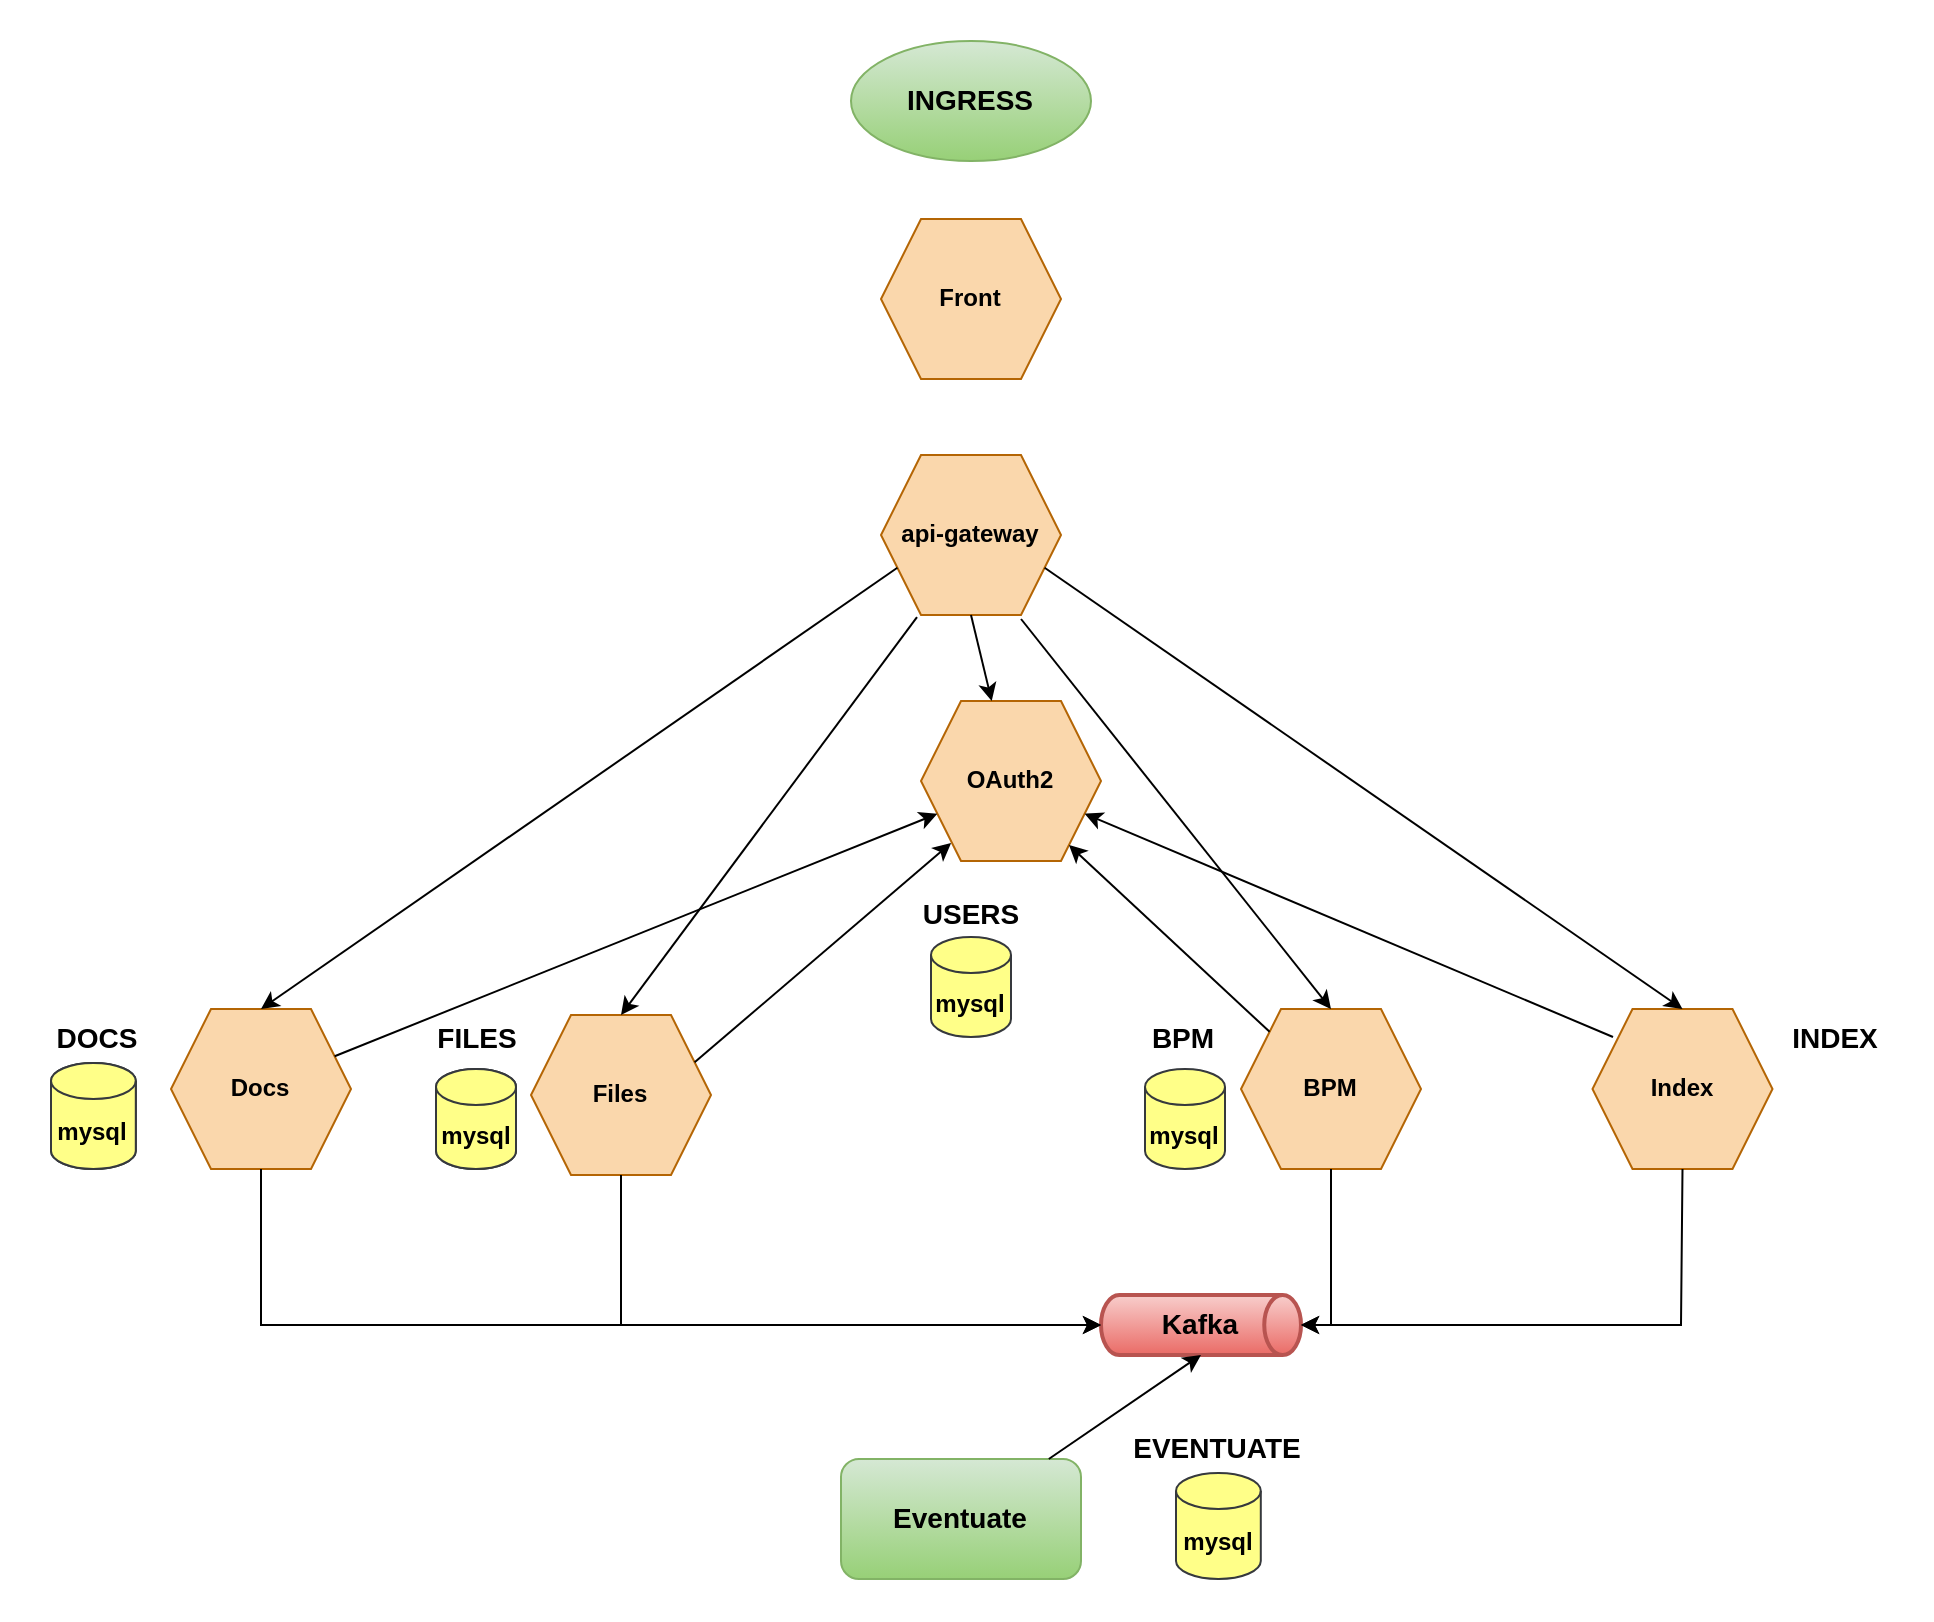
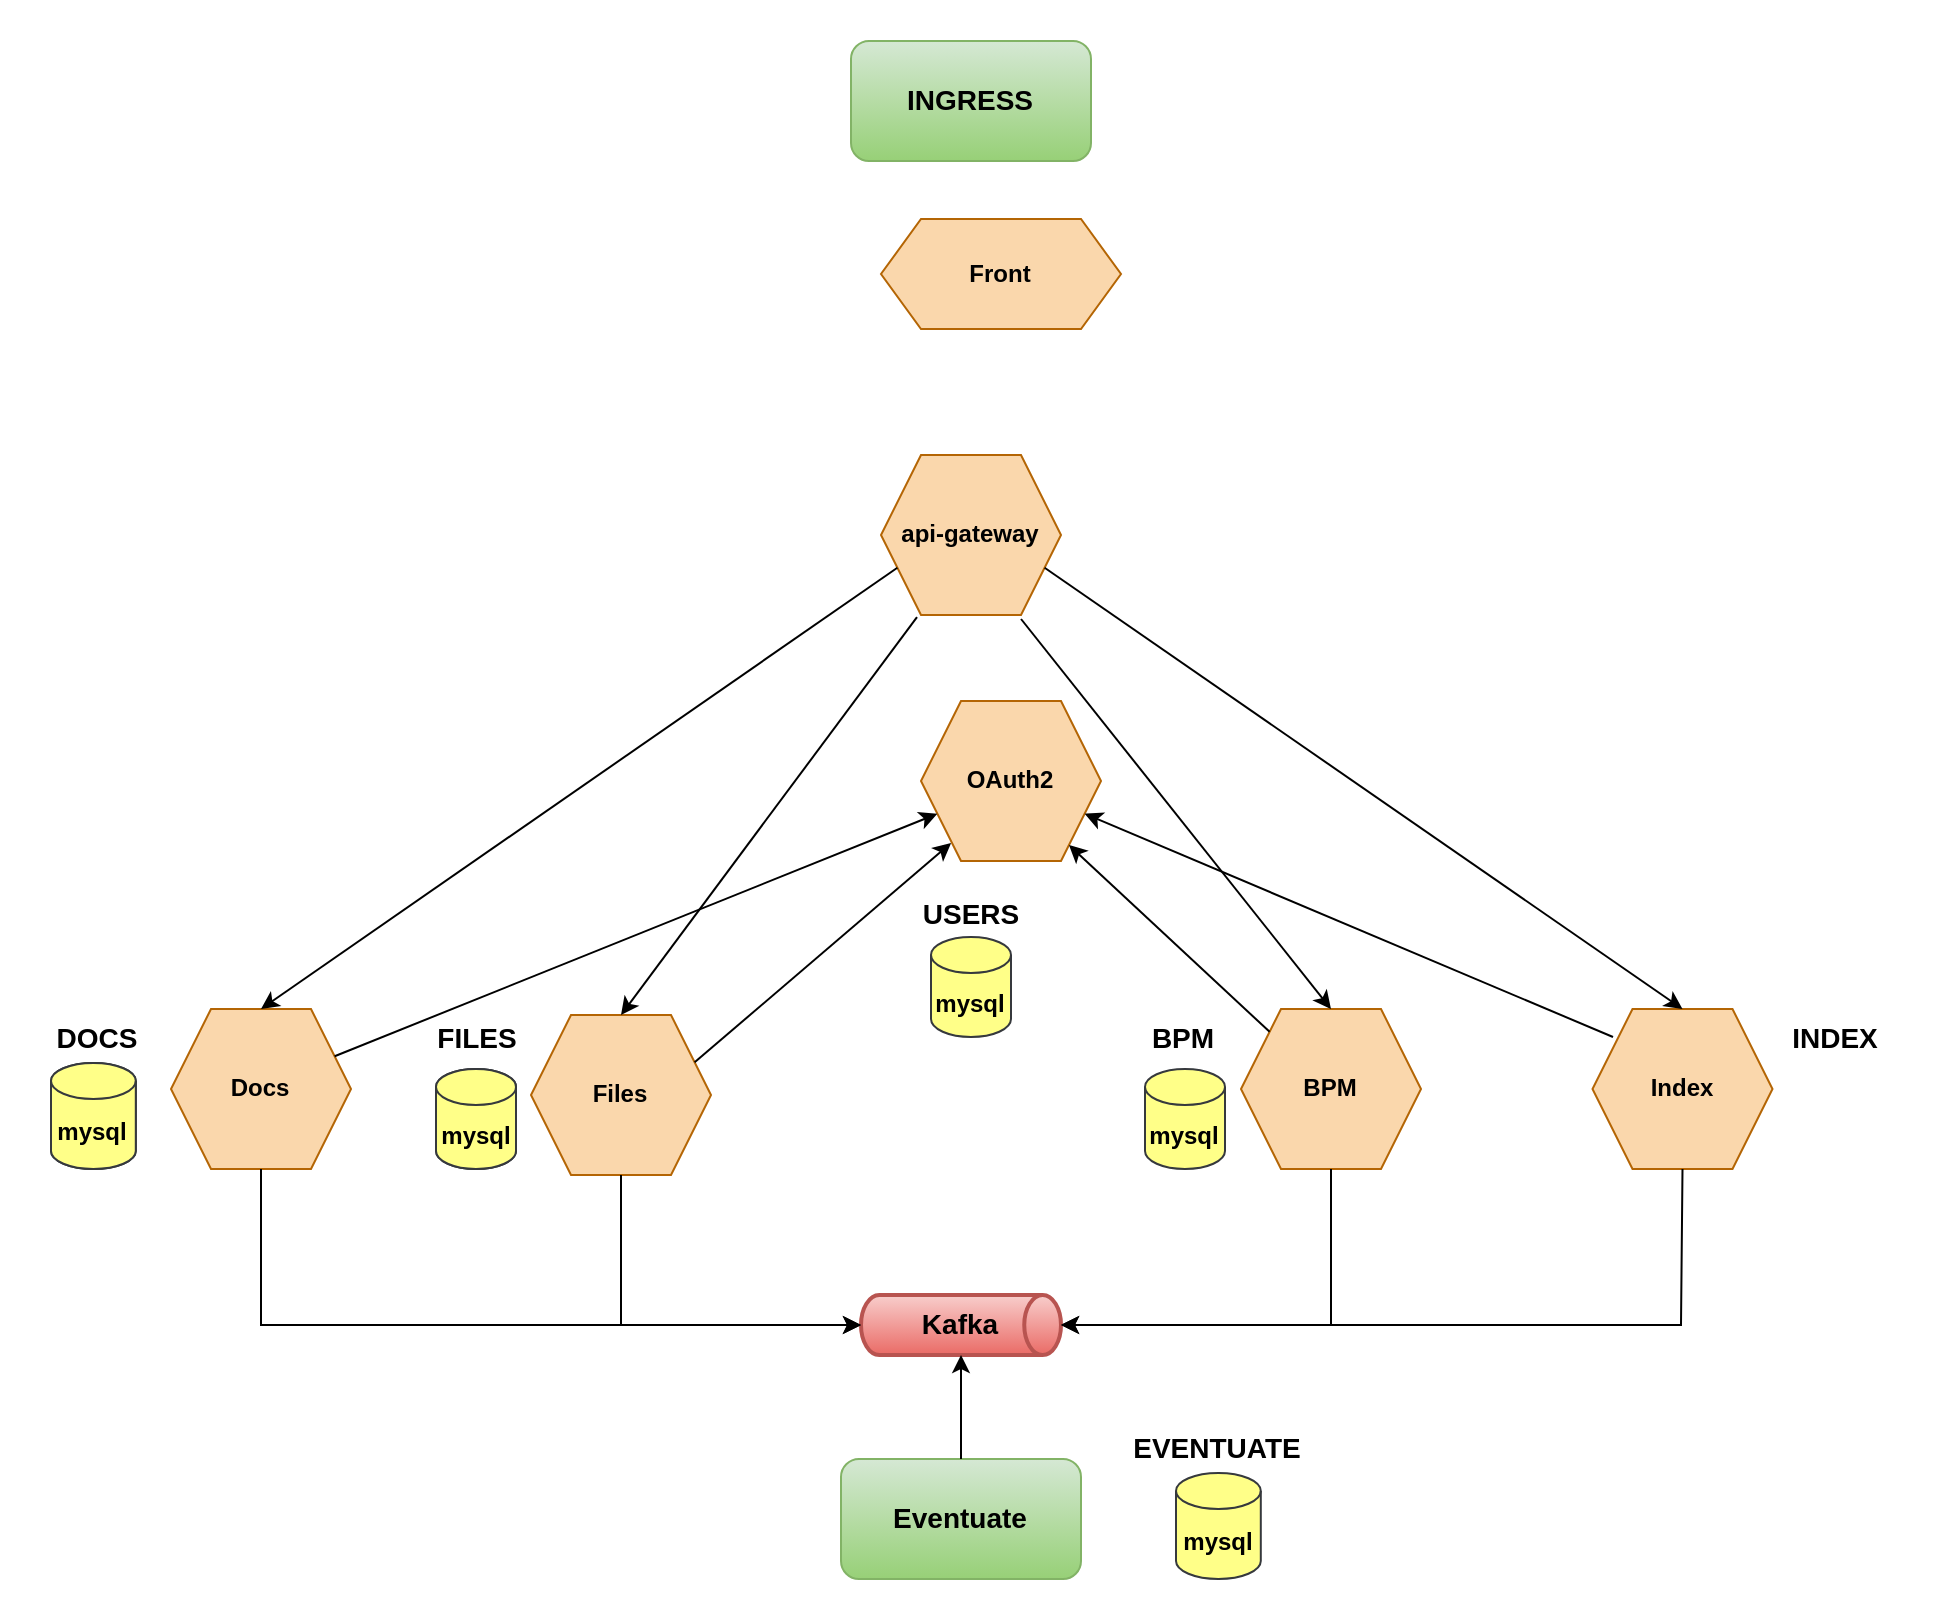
  <mxCell id="0" />
  <mxCell id="1" parent="0" />
  <mxCell id="2" value="api-gateway" style="shape=hexagon;perimeter=hexagonPerimeter2;whiteSpace=wrap;html=1;fixedSize=1;fillColor=#fad7ac;strokeColor=#b46504;fontStyle=1" vertex="1" parent="1"><mxGeometry x="440" y="227" width="90" height="80" as="geometry" /></mxCell>
- <mxCell id="3" value="INGRESS" style="ellipse;whiteSpace=wrap;html=1;fontSize=14;fillColor=#d5e8d4;strokeColor=#82b366;gradientColor=#97d077;fontStyle=1;" vertex="1" parent="1"><mxGeometry x="425" y="20" width="120" height="60" as="geometry" /></mxCell>
- <mxCell id="4" value="Front" style="shape=hexagon;perimeter=hexagonPerimeter2;whiteSpace=wrap;html=1;fixedSize=1;fillColor=#fad7ac;strokeColor=#b46504;fontStyle=1" vertex="1" parent="1"><mxGeometry x="440" y="109" width="90" height="80" as="geometry" /></mxCell>
+ <mxCell id="3" value="INGRESS" style="rounded=1;whiteSpace=wrap;html=1;fontSize=14;fillColor=#d5e8d4;strokeColor=#82b366;gradientColor=#97d077;fontStyle=1" vertex="1" parent="1"><mxGeometry x="425" y="20" width="120" height="60" as="geometry" /></mxCell>
+ <mxCell id="4" value="Front" style="shape=hexagon;perimeter=hexagonPerimeter2;whiteSpace=wrap;html=1;fixedSize=1;fillColor=#fad7ac;strokeColor=#b46504;fontStyle=1" vertex="1" parent="1"><mxGeometry x="440" y="109" width="120" height="55" as="geometry" /></mxCell>
  <mxCell id="5" value="OAuth2" style="shape=hexagon;perimeter=hexagonPerimeter2;whiteSpace=wrap;html=1;fixedSize=1;fillColor=#fad7ac;strokeColor=#b46504;fontStyle=1" vertex="1" parent="1"><mxGeometry x="460" y="350" width="90" height="80" as="geometry" /></mxCell>
  <mxCell id="6" value="Files" style="shape=hexagon;perimeter=hexagonPerimeter2;whiteSpace=wrap;html=1;fixedSize=1;fillColor=#fad7ac;strokeColor=#b46504;fontStyle=1" vertex="1" parent="1"><mxGeometry x="265" y="507" width="90" height="80" as="geometry" /></mxCell>
  <mxCell id="7" value="BPM" style="shape=hexagon;perimeter=hexagonPerimeter2;whiteSpace=wrap;html=1;fixedSize=1;fillColor=#fad7ac;strokeColor=#b46504;fontStyle=1" vertex="1" parent="1"><mxGeometry x="620" y="504" width="90" height="80" as="geometry" /></mxCell>
  <mxCell id="8" value="Docs" style="shape=hexagon;perimeter=hexagonPerimeter2;whiteSpace=wrap;html=1;fixedSize=1;fillColor=#fad7ac;strokeColor=#b46504;fontStyle=1" vertex="1" parent="1"><mxGeometry x="85" y="504" width="90" height="80" as="geometry" /></mxCell>
  <mxCell id="9" value="Index" style="shape=hexagon;perimeter=hexagonPerimeter2;whiteSpace=wrap;html=1;fixedSize=1;fillColor=#fad7ac;strokeColor=#b46504;fontStyle=1" vertex="1" parent="1"><mxGeometry x="795.75" y="504" width="90" height="80" as="geometry" /></mxCell>
  <mxCell id="10" value="Eventuate" style="rounded=1;whiteSpace=wrap;html=1;fontSize=14;fillColor=#d5e8d4;gradientColor=#97d077;strokeColor=#82b366;fontStyle=1" vertex="1" parent="1"><mxGeometry x="420" y="729" width="120" height="60" as="geometry" /></mxCell>
- <mxCell id="11" value="Kafka" style="strokeWidth=2;html=1;shape=mxgraph.flowchart.direct_data;whiteSpace=wrap;fontSize=14;fillColor=#f8cecc;gradientColor=#ea6b66;strokeColor=#b85450;fontStyle=1" vertex="1" parent="1"><mxGeometry x="550" y="647" width="100" height="30" as="geometry" /></mxCell>
+ <mxCell id="11" value="Kafka" style="strokeWidth=2;html=1;shape=mxgraph.flowchart.direct_data;whiteSpace=wrap;fontSize=14;fillColor=#f8cecc;gradientColor=#ea6b66;strokeColor=#b85450;fontStyle=1" vertex="1" parent="1"><mxGeometry x="430" y="647" width="100" height="30" as="geometry" /></mxCell>
  <mxCell id="12" value="&lt;font style=&quot;font-size: 12px;&quot;&gt;mysql&lt;/font&gt;" style="shape=cylinder3;whiteSpace=wrap;html=1;boundedLbl=1;backgroundOutline=1;size=9;fontSize=14;fillColor=#ffff88;strokeColor=#36393d;fontStyle=1" vertex="1" parent="1"><mxGeometry x="465" y="468" width="40" height="50" as="geometry" /></mxCell>
  <mxCell id="13" value="USERS" style="text;strokeColor=none;fillColor=none;html=1;fontSize=14;fontStyle=1;verticalAlign=middle;align=center;" vertex="1" parent="1"><mxGeometry x="451.25" y="442" width="67.5" height="30" as="geometry" /></mxCell>
  <mxCell id="14" value="FILES" style="text;strokeColor=none;fillColor=none;html=1;fontSize=14;fontStyle=1;verticalAlign=middle;align=center;" vertex="1" parent="1"><mxGeometry x="210" y="504" width="55" height="30" as="geometry" /></mxCell>
  <mxCell id="15" value="BPM" style="text;strokeColor=none;fillColor=none;html=1;fontSize=14;fontStyle=1;verticalAlign=middle;align=center;" vertex="1" parent="1"><mxGeometry x="563.5" y="504" width="55" height="30" as="geometry" /></mxCell>
  <mxCell id="16" value="DOCS" style="text;strokeColor=none;fillColor=none;html=1;fontSize=14;fontStyle=1;verticalAlign=middle;align=center;" vertex="1" parent="1"><mxGeometry x="20" y="504" width="55" height="30" as="geometry" /></mxCell>
  <mxCell id="17" value="&lt;font style=&quot;font-size: 12px;&quot;&gt;mysql&lt;/font&gt;" style="shape=cylinder3;whiteSpace=wrap;html=1;boundedLbl=1;backgroundOutline=1;size=9;fontSize=14;fillColor=#ffff88;strokeColor=#36393d;" vertex="1" parent="1"><mxGeometry x="217.5" y="534" width="40" height="50" as="geometry" /></mxCell>
  <mxCell id="18" value="&lt;font style=&quot;font-size: 12px;&quot;&gt;mysql&lt;/font&gt;" style="shape=cylinder3;whiteSpace=wrap;html=1;boundedLbl=1;backgroundOutline=1;size=9;fontSize=14;fillColor=#ffff88;strokeColor=#36393d;fontStyle=1" vertex="1" parent="1"><mxGeometry x="572" y="534" width="40" height="50" as="geometry" /></mxCell>
  <mxCell id="19" value="&lt;font style=&quot;font-size: 12px;&quot;&gt;mysql&lt;/font&gt;" style="shape=cylinder3;whiteSpace=wrap;html=1;boundedLbl=1;backgroundOutline=1;size=9;fontSize=14;fillColor=#ffff88;strokeColor=#36393d;" vertex="1" parent="1"><mxGeometry x="25" y="531" width="42.4" height="53" as="geometry" /></mxCell>
  <mxCell id="20" value="INDEX" style="text;strokeColor=none;fillColor=none;html=1;fontSize=14;fontStyle=1;verticalAlign=middle;align=center;" vertex="1" parent="1"><mxGeometry x="889.25" y="504" width="55" height="30" as="geometry" /></mxCell>
  <mxCell id="21" value="EVENTUATE" style="text;strokeColor=none;fillColor=none;html=1;fontSize=14;fontStyle=1;verticalAlign=middle;align=center;" vertex="1" parent="1"><mxGeometry x="580" y="709" width="55" height="30" as="geometry" /></mxCell>
  <mxCell id="22" value="&lt;font style=&quot;font-size: 12px;&quot;&gt;mysql&lt;/font&gt;" style="shape=cylinder3;whiteSpace=wrap;html=1;boundedLbl=1;backgroundOutline=1;size=9;fontSize=14;fillColor=#ffff88;strokeColor=#36393d;fontStyle=1" vertex="1" parent="1"><mxGeometry x="587.5" y="736" width="42.4" height="53" as="geometry" /></mxCell>
  <mxCell id="23" value="" style="endArrow=classic;html=1;rounded=0;fontSize=12;exitX=0;exitY=0.75;exitDx=0;exitDy=0;entryX=0.5;entryY=0;entryDx=0;entryDy=0;" edge="1" parent="1" source="2" target="8"><mxGeometry width="50" height="50" relative="1" as="geometry"><mxPoint x="450" y="479" as="sourcePoint" /><mxPoint x="500" y="429" as="targetPoint" /></mxGeometry></mxCell>
  <mxCell id="24" value="" style="endArrow=classic;html=1;rounded=0;fontSize=12;exitX=0.2;exitY=1.013;exitDx=0;exitDy=0;entryX=0.5;entryY=0;entryDx=0;entryDy=0;exitPerimeter=0;" edge="1" parent="1" source="2" target="6"><mxGeometry width="50" height="50" relative="1" as="geometry"><mxPoint x="458.182" y="297.364" as="sourcePoint" /><mxPoint x="85" y="486" as="targetPoint" /></mxGeometry></mxCell>
- <mxCell id="25" value="" style="endArrow=classic;html=1;rounded=0;fontSize=12;exitX=0.5;exitY=1;exitDx=0;exitDy=0;" edge="1" parent="1" source="2" target="5"><mxGeometry width="50" height="50" relative="1" as="geometry"><mxPoint x="468.182" y="307.364" as="sourcePoint" /><mxPoint x="95" y="496" as="targetPoint" /></mxGeometry></mxCell>
  <mxCell id="26" value="" style="endArrow=classic;html=1;rounded=0;fontSize=12;exitX=0.778;exitY=1.025;exitDx=0;exitDy=0;entryX=0.5;entryY=0;entryDx=0;entryDy=0;exitPerimeter=0;" edge="1" parent="1" source="2" target="7"><mxGeometry width="50" height="50" relative="1" as="geometry"><mxPoint x="478.182" y="317.364" as="sourcePoint" /><mxPoint x="105" y="506" as="targetPoint" /></mxGeometry></mxCell>
  <mxCell id="27" value="" style="endArrow=classic;html=1;rounded=0;fontSize=12;exitX=1;exitY=0.75;exitDx=0;exitDy=0;entryX=0.5;entryY=0;entryDx=0;entryDy=0;" edge="1" parent="1" source="2" target="9"><mxGeometry width="50" height="50" relative="1" as="geometry"><mxPoint x="488.182" y="327.364" as="sourcePoint" /><mxPoint x="115" y="516" as="targetPoint" /></mxGeometry></mxCell>
  <mxCell id="28" value="" style="edgeStyle=elbowEdgeStyle;elbow=horizontal;endArrow=classic;html=1;rounded=0;fontSize=12;exitX=0.5;exitY=1;exitDx=0;exitDy=0;entryX=0;entryY=0.5;entryDx=0;entryDy=0;entryPerimeter=0;" edge="1" parent="1" source="8" target="11"><mxGeometry width="50" height="50" relative="1" as="geometry"><mxPoint x="90" y="789" as="sourcePoint" /><mxPoint x="140" y="739" as="targetPoint" /><Array as="points"><mxPoint x="130" y="609" /></Array></mxGeometry></mxCell>
  <mxCell id="29" value="" style="edgeStyle=elbowEdgeStyle;elbow=horizontal;endArrow=classic;html=1;rounded=0;fontSize=12;entryX=0;entryY=0.5;entryDx=0;entryDy=0;entryPerimeter=0;exitX=0.5;exitY=1;exitDx=0;exitDy=0;" edge="1" parent="1" source="6" target="11"><mxGeometry width="50" height="50" relative="1" as="geometry"><mxPoint x="260" y="569" as="sourcePoint" /><mxPoint x="440" y="681" as="targetPoint" /><Array as="points"><mxPoint x="310" y="609" /></Array></mxGeometry></mxCell>
  <mxCell id="30" value="" style="edgeStyle=elbowEdgeStyle;elbow=horizontal;endArrow=classic;html=1;rounded=0;fontSize=12;exitX=0.5;exitY=1;exitDx=0;exitDy=0;entryX=1;entryY=0.5;entryDx=0;entryDy=0;entryPerimeter=0;" edge="1" parent="1" source="7" target="11"><mxGeometry width="50" height="50" relative="1" as="geometry"><mxPoint x="95" y="576" as="sourcePoint" /><mxPoint x="530" y="669" as="targetPoint" /><Array as="points"><mxPoint x="665" y="619" /></Array></mxGeometry></mxCell>
  <mxCell id="31" value="" style="edgeStyle=elbowEdgeStyle;elbow=horizontal;endArrow=classic;html=1;rounded=0;fontSize=12;exitX=0.5;exitY=1;exitDx=0;exitDy=0;entryX=1;entryY=0.5;entryDx=0;entryDy=0;entryPerimeter=0;" edge="1" parent="1" source="9" target="11"><mxGeometry width="50" height="50" relative="1" as="geometry"><mxPoint x="840.75" y="575" as="sourcePoint" /><mxPoint x="530" y="688" as="targetPoint" /><Array as="points"><mxPoint x="840" y="638" /></Array></mxGeometry></mxCell>
  <mxCell id="32" value="" style="endArrow=classic;html=1;rounded=0;fontSize=12;entryX=0.5;entryY=1;entryDx=0;entryDy=0;entryPerimeter=0;" edge="1" parent="1" source="10" target="11"><mxGeometry width="50" height="50" relative="1" as="geometry"><mxPoint x="305" y="799" as="sourcePoint" /><mxPoint x="355" y="749" as="targetPoint" /></mxGeometry></mxCell>
  <mxCell id="33" value="&lt;font style=&quot;font-size: 12px;&quot;&gt;mysql&lt;/font&gt;" style="shape=cylinder3;whiteSpace=wrap;html=1;boundedLbl=1;backgroundOutline=1;size=9;fontSize=14;fillColor=#ffff88;strokeColor=#36393d;fontStyle=1" vertex="1" parent="1"><mxGeometry x="25" y="531" width="42.4" height="53" as="geometry" /></mxCell>
  <mxCell id="34" value="&lt;font style=&quot;font-size: 12px;&quot;&gt;mysql&lt;/font&gt;" style="shape=cylinder3;whiteSpace=wrap;html=1;boundedLbl=1;backgroundOutline=1;size=9;fontSize=14;fillColor=#ffff88;strokeColor=#36393d;fontStyle=1" vertex="1" parent="1"><mxGeometry x="217.5" y="534" width="40" height="50" as="geometry" /></mxCell>
  <mxCell id="35" value="" style="endArrow=classic;html=1;rounded=0;fontSize=12;entryX=0;entryY=0.75;entryDx=0;entryDy=0;exitX=1;exitY=0.25;exitDx=0;exitDy=0;" edge="1" parent="1" source="8" target="5"><mxGeometry width="50" height="50" relative="1" as="geometry"><mxPoint x="133" y="309" as="sourcePoint" /><mxPoint x="183" y="259" as="targetPoint" /></mxGeometry></mxCell>
  <mxCell id="36" value="" style="endArrow=classic;html=1;rounded=0;fontSize=12;exitX=1;exitY=0.25;exitDx=0;exitDy=0;entryX=0.167;entryY=0.888;entryDx=0;entryDy=0;entryPerimeter=0;" edge="1" parent="1" source="6" target="5"><mxGeometry width="50" height="50" relative="1" as="geometry"><mxPoint x="176.818" y="537.636" as="sourcePoint" /><mxPoint x="443" y="429" as="targetPoint" /></mxGeometry></mxCell>
  <mxCell id="37" value="" style="endArrow=classic;html=1;rounded=0;fontSize=12;entryX=0.822;entryY=0.9;entryDx=0;entryDy=0;entryPerimeter=0;" edge="1" parent="1" source="7" target="5"><mxGeometry width="50" height="50" relative="1" as="geometry"><mxPoint x="186.818" y="547.636" as="sourcePoint" /><mxPoint x="468.182" y="425.364" as="targetPoint" /></mxGeometry></mxCell>
  <mxCell id="38" value="" style="endArrow=classic;html=1;rounded=0;fontSize=12;exitX=0.114;exitY=0.175;exitDx=0;exitDy=0;exitPerimeter=0;entryX=1;entryY=0.75;entryDx=0;entryDy=0;" edge="1" parent="1" source="9" target="5"><mxGeometry width="50" height="50" relative="1" as="geometry"><mxPoint x="196.818" y="557.636" as="sourcePoint" /><mxPoint x="523" y="389" as="targetPoint" /></mxGeometry></mxCell>
